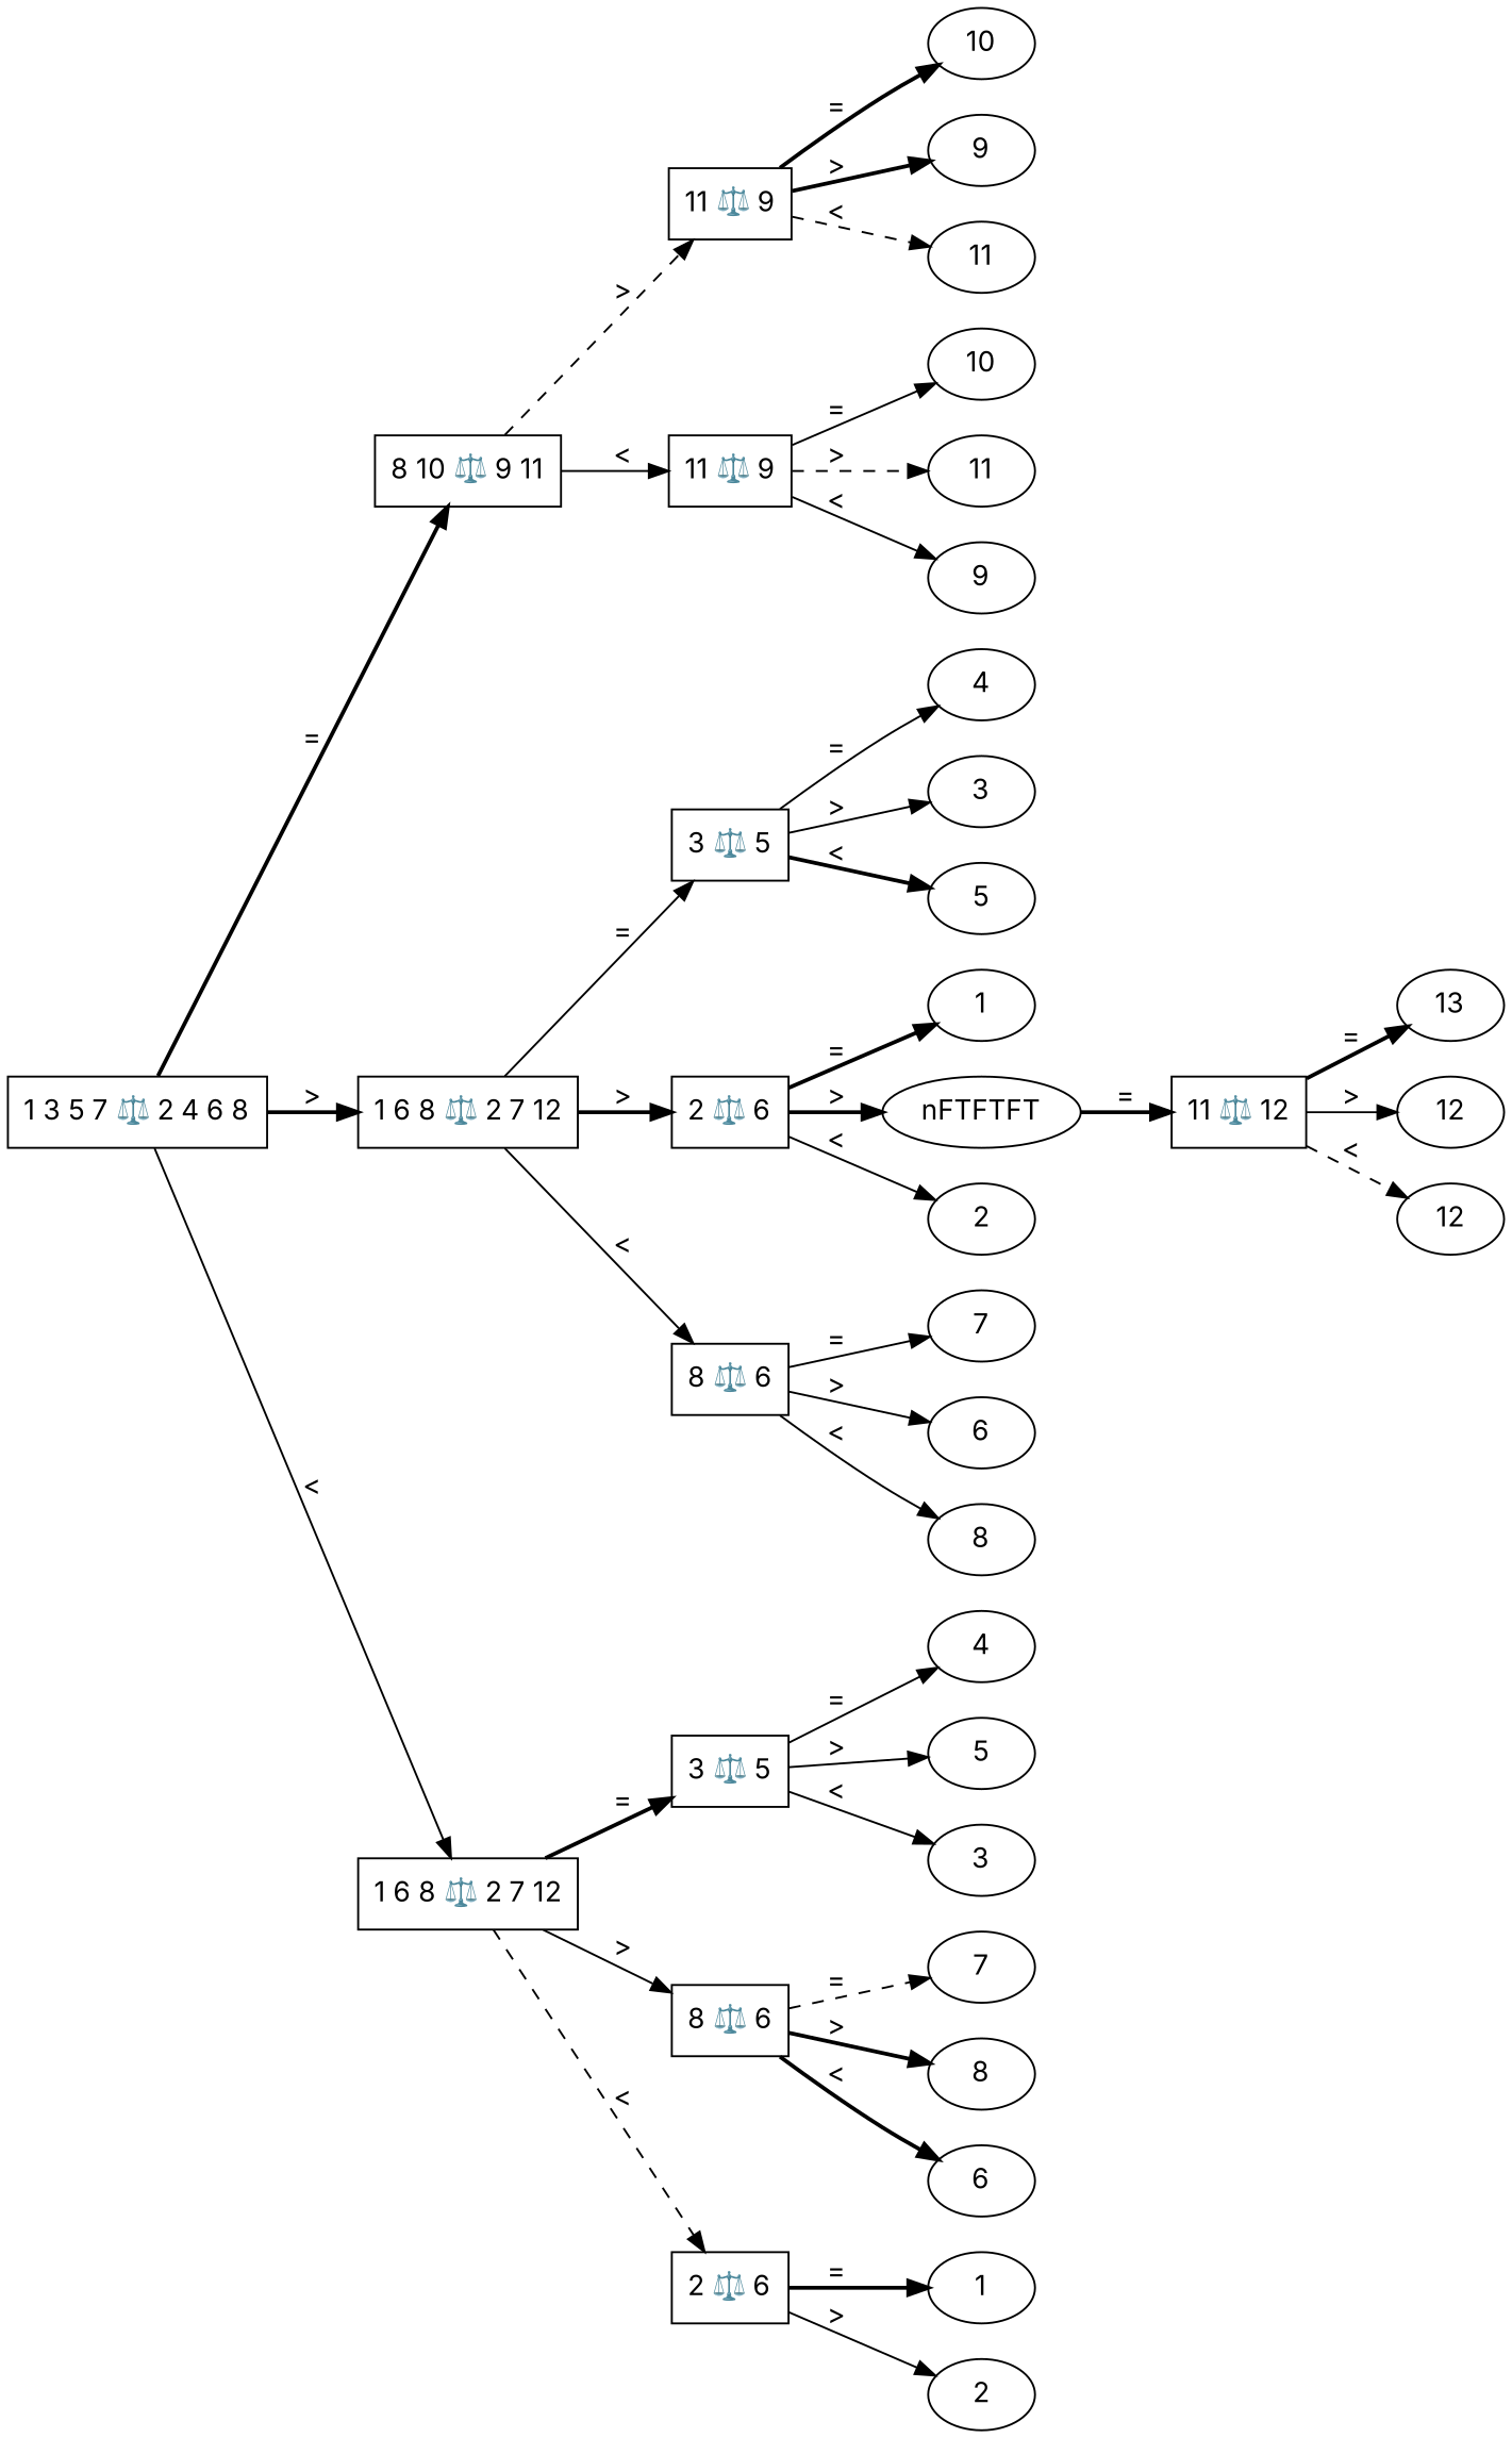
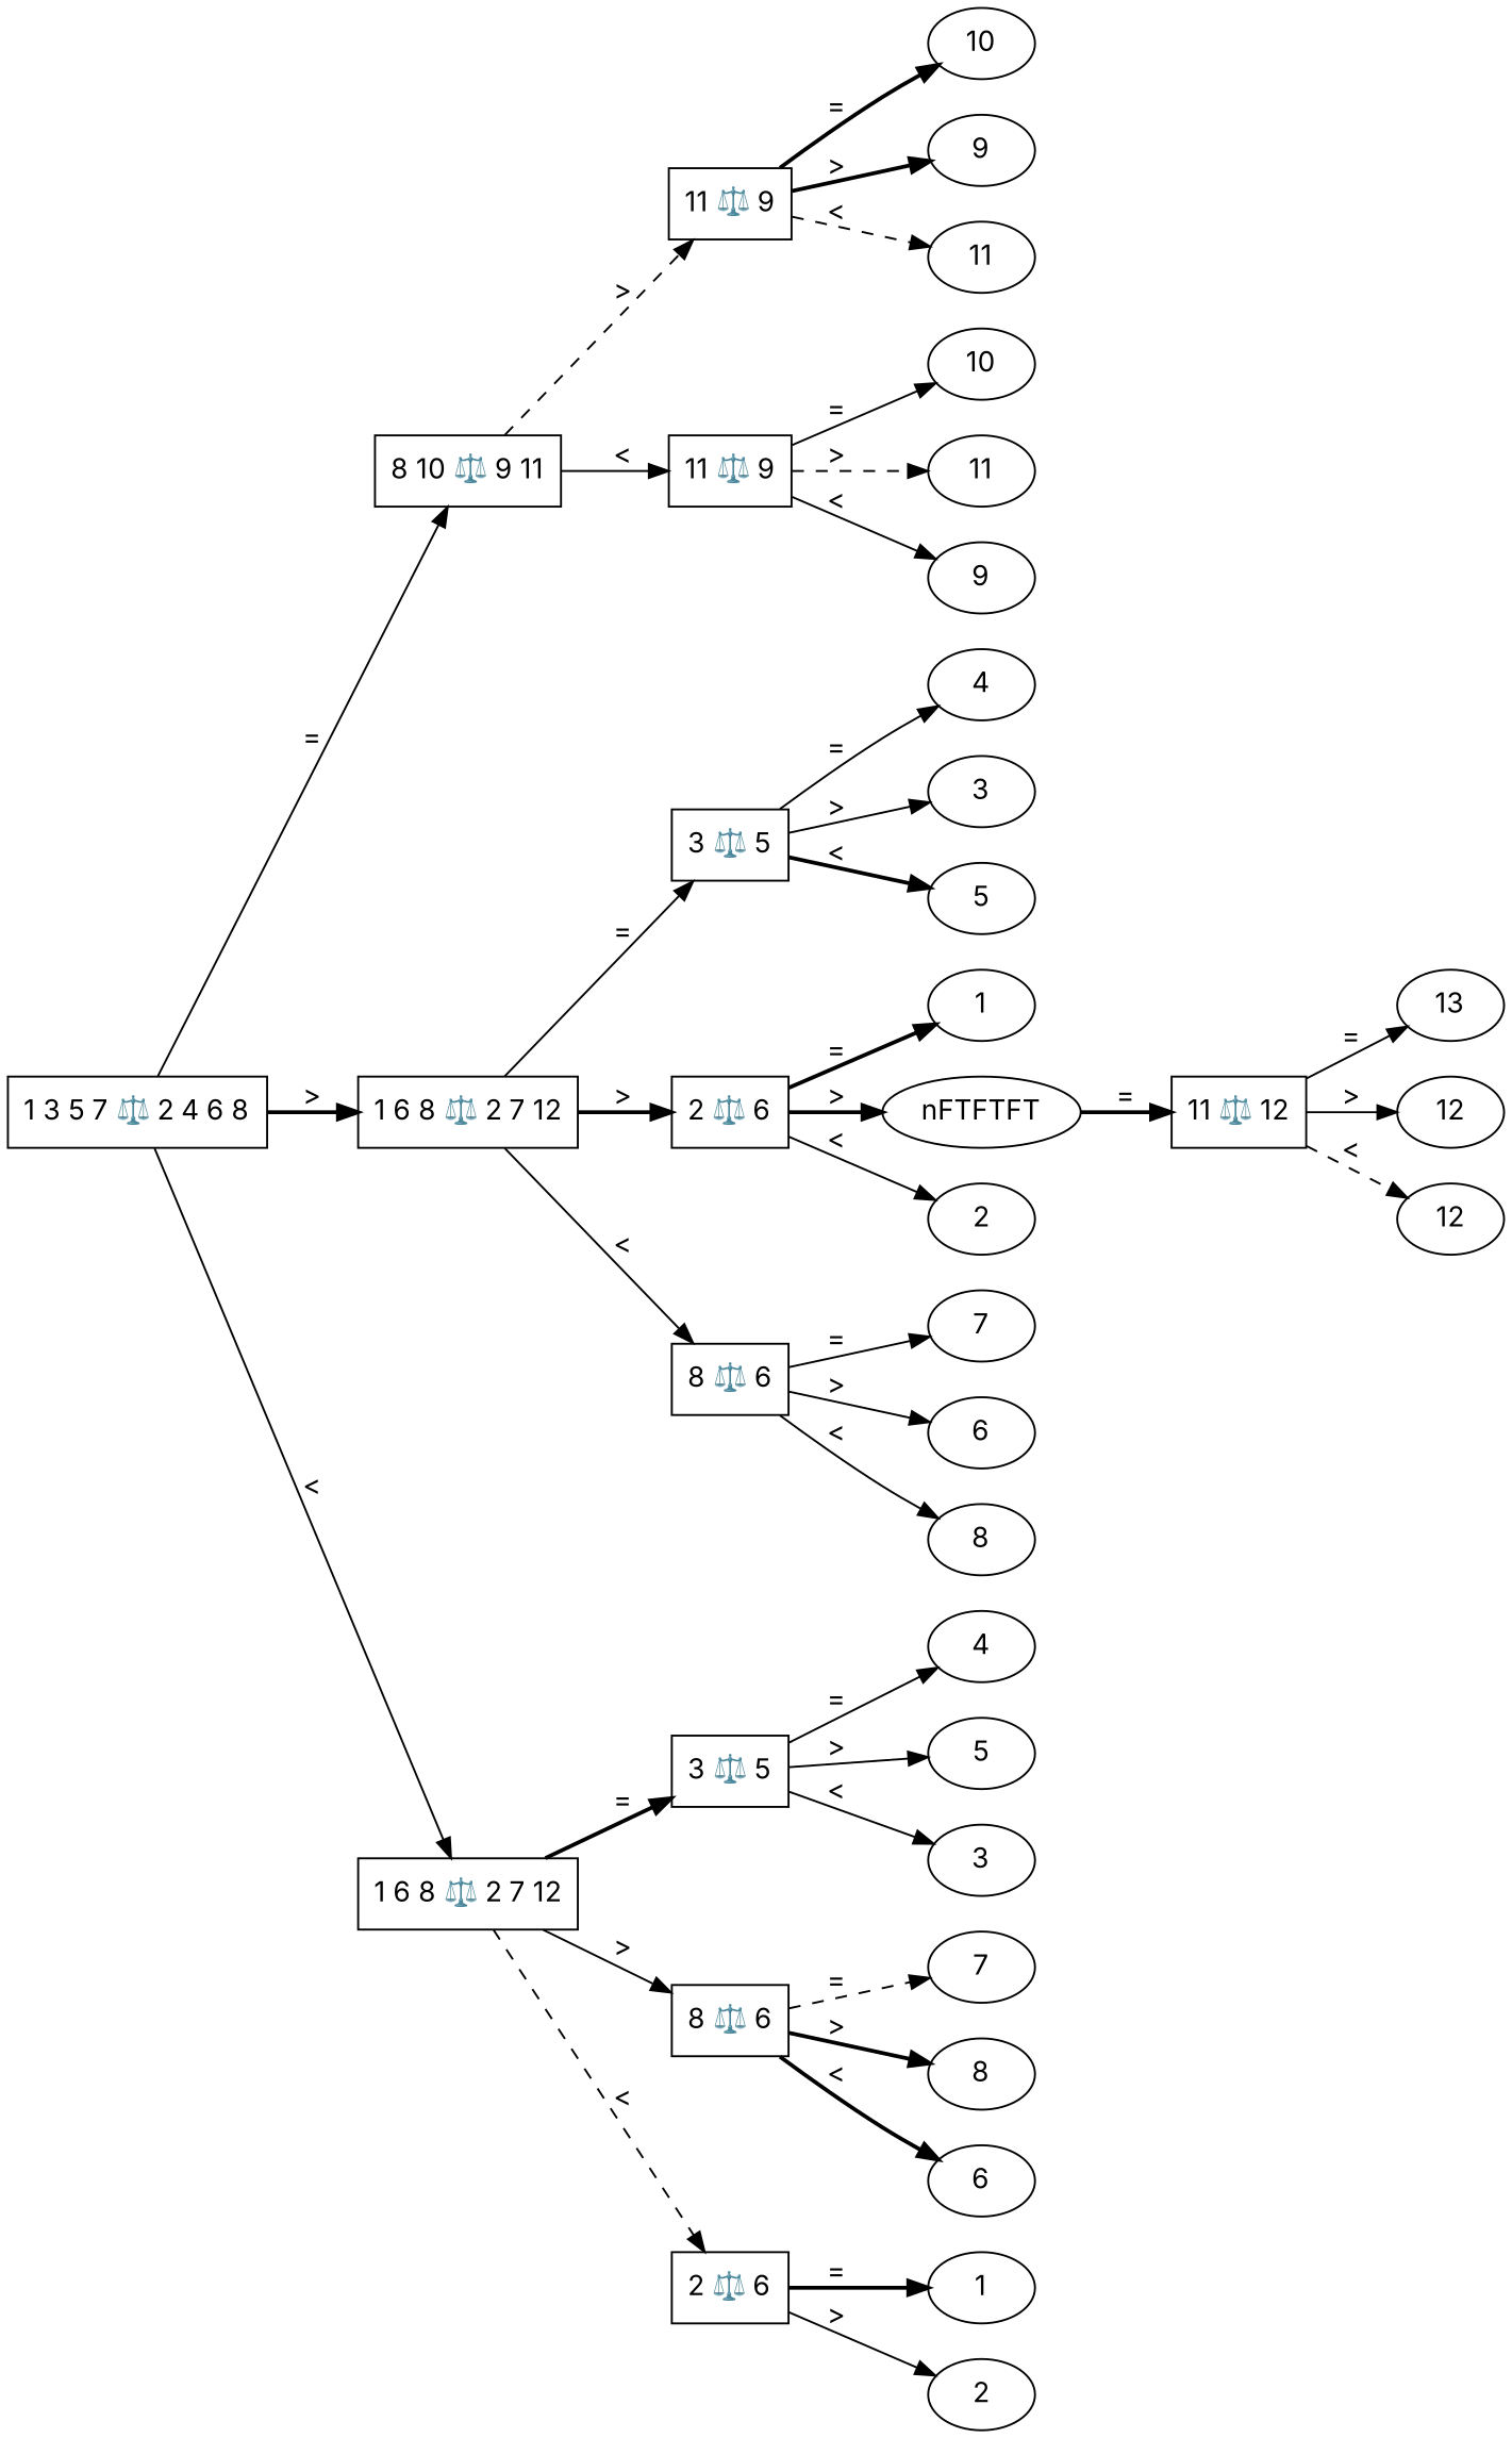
  digraph {
    fontname=Inter
    ordering=out
    rankdir=LR
    node [fontname=Inter]
    edge [fontname=Inter style=solid]
    n1 [label="1 3 5 7 ⚖️ 2 4 6 8" shape=box]
    n2 [label="8 10 ⚖️ 9 11" shape=box]
    n3 [label="1 6 8 ⚖️ 2 7 12" shape=box]
    n4 [label="1 6 8 ⚖️ 2 7 12" shape=box]
    n5 [label="11 ⚖️ 9" shape=box]
    n6 [label="11 ⚖️ 9" shape=box]
    n7 [label="3 ⚖️ 5" shape=box]
    n8 [label="2 ⚖️ 6" shape=box]
    n9 [label="8 ⚖️ 6" shape=box]
    n10 [label="3 ⚖️ 5" shape=box]
    n11 [label="8 ⚖️ 6" shape=box]
    n12 [label="2 ⚖️ 6" shape=box]
    n13 [label="11 ⚖️ 12" shape=box]
    n14 [label=13]
    n15 [label=12]
    n16 [label=12]
    n17 [label=10]
    n18 [label=9]
    n19 [label=11]
    n20 [label=10]
    n21 [label=11]
    n22 [label=9]
    n23 [label=4]
    n24 [label=3]
    n25 [label=5]
    n26 [label=1]
    nFTFTFT
    n28 [label=2]
    n29 [label=7]
    n30 [label=6]
    n31 [label=8]
    n32 [label=4]
    n33 [label=5]
    n34 [label=3]
    n35 [label=7]
    n36 [label=8]
    n37 [label=6]
    n38 [label=1]
    n39 [label=2]
-   n1 -> n2 [label="=" style=bold]
+   n1 -> n2 [label="="]
    n1 -> n3 [label=">" style=bold]
    n1 -> n4 [label="<"]
    n2 -> n5 [label=">" style=dashed]
    n2 -> n6 [label="<"]
    n3 -> n7 [label="="]
    n3 -> n8 [label=">" style=bold]
    n3 -> n9 [label="<"]
    n4 -> n10 [label="=" style=bold]
    n4 -> n11 [label=">"]
    n4 -> n12 [label="<" style=dashed]
    n5 -> n17 [label="=" style=bold]
    n5 -> n18 [label=">" style=bold]
    n5 -> n19 [label="<" style=dashed]
    n6 -> n20 [label="="]
    n6 -> n21 [label=">" style=dashed]
    n6 -> n22 [label="<"]
    n7 -> n23 [label="="]
    n7 -> n24 [label=">"]
    n7 -> n25 [label="<" style=bold]
    n8 -> n26 [label="=" style=bold]
    n8 -> nFTFTFT [label=">" style=bold]
    n8 -> n28 [label="<"]
    n9 -> n29 [label="="]
    n9 -> n30 [label=">"]
    n9 -> n31 [label="<"]
    n10 -> n32 [label="="]
    n10 -> n33 [label=">"]
    n10 -> n34 [label="<"]
    n11 -> n35 [label="=" style=dashed]
    n11 -> n36 [label=">" style=bold]
    n11 -> n37 [label="<" style=bold]
    n12 -> n38 [label="=" style=bold]
    n12 -> n39 [label=">"]
-   n13 -> n14 [label="=" style=bold]
+   n13 -> n14 [label="="]
    n13 -> n15 [label=">"]
    n13 -> n16 [label="<" style=dashed]
    nFTFTFT -> n13 [label="=" style=bold]
  }
